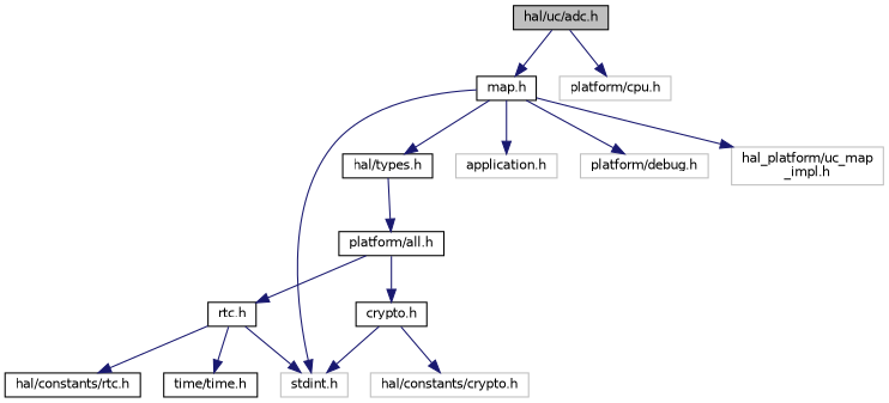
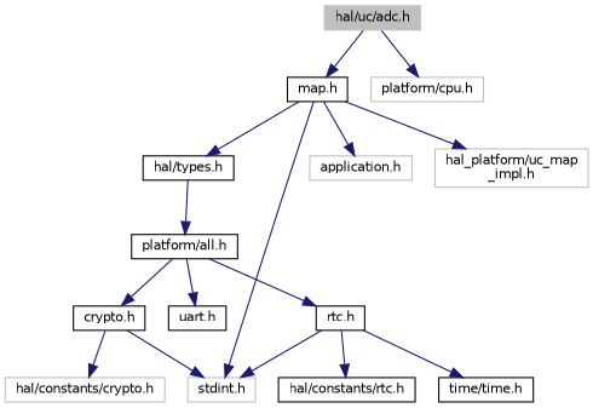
  digraph {
    node [color=black fontname=Helvetica fontsize=10 shape=record]
    edge [color=midnightblue fontname=Helvetica fontsize=10 labelfontname=Helvetica labelfontsize=10 style=solid]
-   n1 [fillcolor=grey75 fontcolor=black height=0.2 label="hal/uc/adc.h" style=filled width=0.4]
+   n1 [color=grey75 fillcolor=grey75 fontcolor=black height=0.2 label="hal/uc/adc.h" style=filled width=0.4]
    n2 [height=0.2 label="map.h" width=0.4]
    n3 [color=grey75 height=0.2 label="platform/cpu.h" width=0.4]
    n4 [color=grey75 height=0.2 label="stdint.h" width=0.4]
    n5 [height=0.2 label="hal/types.h" width=0.4]
    n6 [color=grey75 height=0.2 label="application.h" width=0.4]
-   n7 [color=grey75 height=0.2 label="platform/debug.h" width=0.4]
    n8 [color=grey75 height=0.2 label="hal_platform/uc_map\l_impl.h" width=0.4]
    n9 [height=0.2 label="platform/all.h" width=0.4]
    n10 [height=0.2 label="crypto.h" width=0.4]
    n11 [height=0.2 label="rtc.h" width=0.4]
+   n12 [height=0.2 label="uart.h" width=0.4]
    n13 [color=grey75 height=0.2 label="hal/constants/crypto.h" width=0.4]
    n14 [height=0.2 label="hal/constants/rtc.h" width=0.4]
    n15 [height=0.2 label="time/time.h" width=0.4]
    n1 -> n2
    n1 -> n3
    n2 -> n4
    n2 -> n5
    n2 -> n6
-   n2 -> n7
    n2 -> n8
    n5 -> n9
    n9 -> n10
    n9 -> n11
+   n9 -> n12
    n10 -> n4
    n10 -> n13
    n11 -> n4
    n11 -> n14
    n11 -> n15
  }
